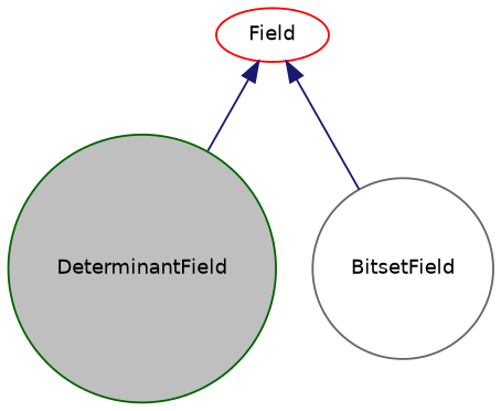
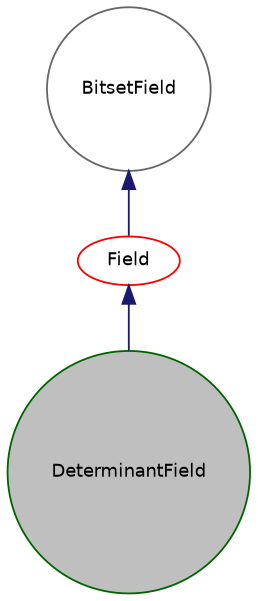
  digraph {
    node [fillcolor=white fontname=Helvetica fontsize=10 shape=circle style=filled]
    edge [color=midnightblue dir=back fontname=Helvetica fontsize=10 labelfontname=Helvetica labelfontsize=10 style=solid]
    n1 [color=darkgreen fillcolor=grey75 fontcolor=black height=0.2 label=DeterminantField width=0.4]
    n2 [color=gray40 height=0.2 label=BitsetField width=0.4]
    n3 [color=red height=0.2 label=Field shape=ellipse width=0.4]
    n3 -> n1
-   n3 -> n2
+   n2 -> n3
  }
